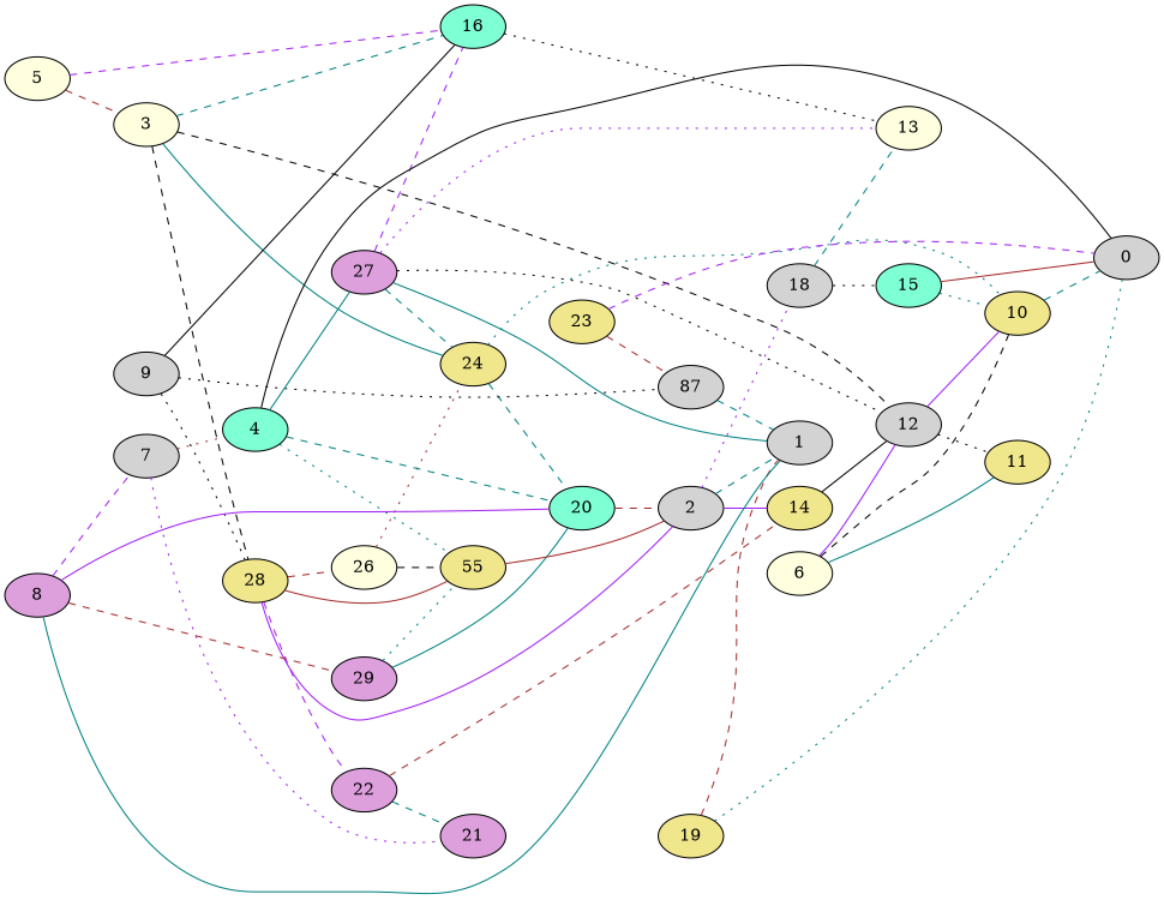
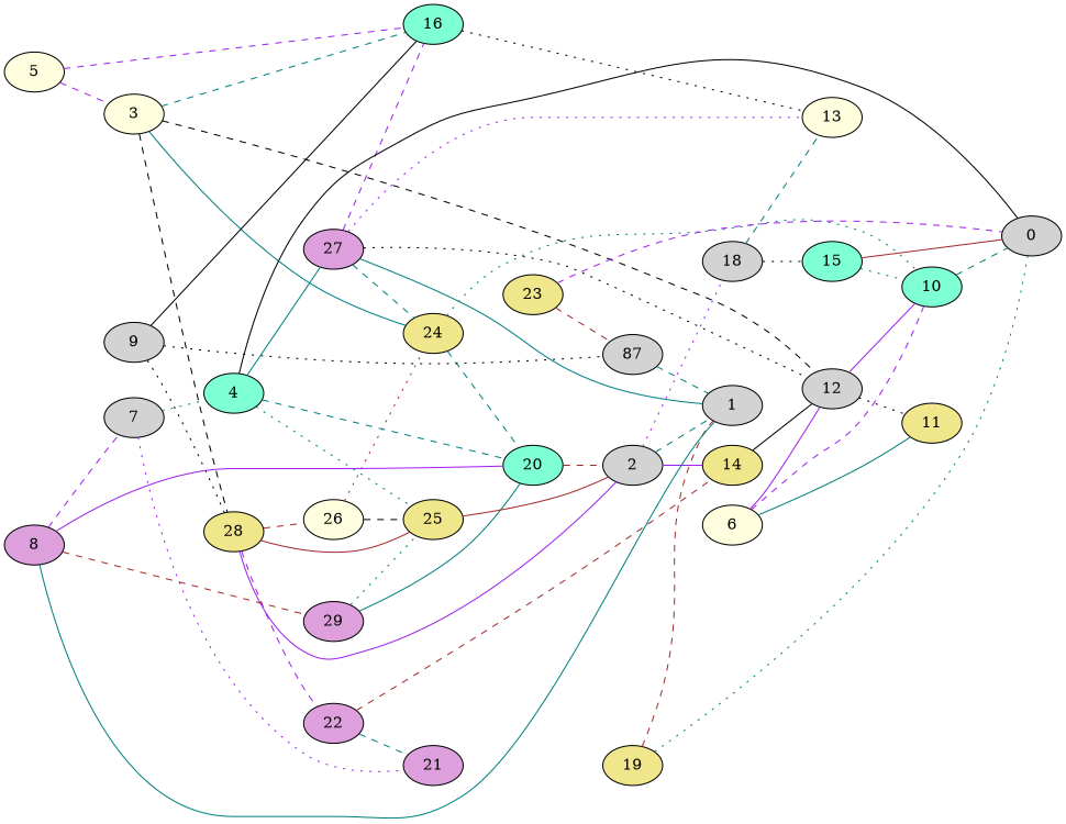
  digraph {
    rankdir=LR
    node [fillcolor=lightgrey style=filled]
    edge [color=teal dir=none style=dashed]
    5 [fillcolor=lightyellow]
    16 [fillcolor=aquamarine]
    3 [fillcolor=lightyellow]
    13 [fillcolor=lightyellow]
    12
    24 [fillcolor=khaki]
    28 [fillcolor=khaki]
    29 [fillcolor=plum]
-   25 [fillcolor=khaki label=55]
+   25 [fillcolor=khaki]
    20 [fillcolor=aquamarine]
    2
    15 [fillcolor=aquamarine]
-   10 [fillcolor=khaki]
+   10 [fillcolor=aquamarine]
    0
    27 [fillcolor=plum]
    1
    11 [fillcolor=khaki]
    14 [fillcolor=khaki]
    18
    26 [fillcolor=lightyellow]
    19 [fillcolor=khaki]
    9
    n23 [label=87]
    22 [fillcolor=plum]
    21 [fillcolor=plum]
    7
    4 [fillcolor=aquamarine]
    6 [fillcolor=lightyellow]
    8 [fillcolor=plum]
    23 [fillcolor=khaki]
    subgraph sub_1 {
      5
      16
      3
      13
      12
      24
      28
      29
      25
      20
      2
      15
      10
      0
      27
      1
      11
      14
      18
      26
      19
      9
      n23
      22
      21
      7
      4
      6
      8
      23
    }
    5 -> 16 [color=purple]
-   5 -> 3 [color=brown]
+   5 -> 3 [color=purple]
    16 -> 13 [color=black style=dotted]
    3 -> 16
    3 -> 12 [color=black]
    3 -> 24 [style=solid]
    3 -> 28 [color=black]
    12 -> 10 [color=purple style=solid]
    12 -> 11 [color=black style=dotted]
    24 -> 20
    24 -> 10 [style=dotted]
    28 -> 25 [color=brown style=solid]
    28 -> 2 [color=purple style=solid]
    28 -> 26 [color=brown]
    28 -> 22 [color=purple]
    29 -> 25 [style=dotted]
    29 -> 20 [style=solid]
    25 -> 2 [color=brown style=solid]
    20 -> 2 [color=brown]
    2 -> 1
    2 -> 14 [color=purple style=solid]
    2 -> 18 [color=purple style=dotted]
    15 -> 10 [style=dotted]
    15 -> 0 [color=brown style=solid]
    10 -> 0
    27 -> 16 [color=purple]
    27 -> 13 [color=purple style=dotted]
    27 -> 12 [color=black style=dotted]
    27 -> 24
    27 -> 1 [style=solid]
    14 -> 12 [color=black style=solid]
    18 -> 13
    18 -> 15 [color=black style=dotted]
    26 -> 24 [color=brown style=dotted]
    26 -> 25 [color=black]
    19 -> 0 [style=dotted]
    19 -> 1 [color=brown]
    9 -> 16 [color=black style=solid]
    9 -> 28 [color=black style=dotted]
    9 -> n23 [color=black style=dotted]
    n23 -> 1
    22 -> 14 [color=brown]
    22 -> 21
    7 -> 21 [color=purple style=dotted]
-   7 -> 4 [color=brown style=dotted]
+   7 -> 4 [style=dotted]
    4 -> 25 [style=dotted]
    4 -> 20
    4 -> 0 [color=black style=solid]
    4 -> 27 [style=solid]
    6 -> 12 [color=purple style=solid]
-   6 -> 10 [color=black]
+   6 -> 10 [color=purple]
    6 -> 11 [style=solid]
    8 -> 29 [color=brown]
    8 -> 20 [color=purple style=solid]
    8 -> 1 [style=solid]
    8 -> 7 [color=purple]
    23 -> 0 [color=purple]
    23 -> n23 [color=brown]
  }
